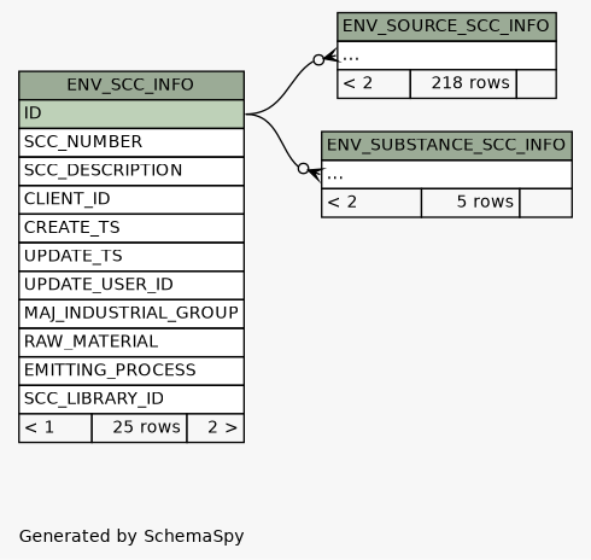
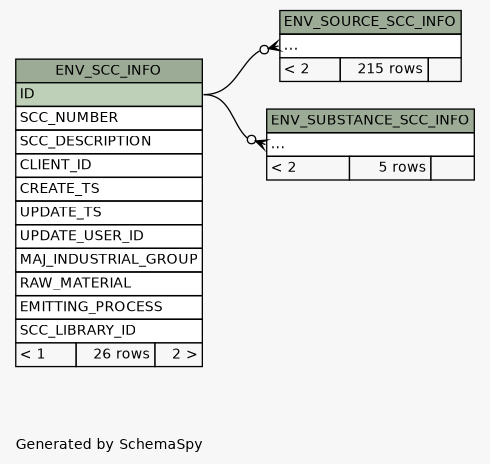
  digraph {
    bgcolor="#f7f7f7"
    fontname=Helvetica
    fontsize=11
    label="\nGenerated by SchemaSpy"
    labeljust=l
    nodesep=0.18
    rankdir=RL
    ranksep=0.46
    node [fontname=Helvetica fontsize=11 shape=plaintext]
    edge [arrowhead=none arrowsize=0.8 arrowtail=crowodot dir=back headport="ID:e" tailport="elipses:w"]
-   n1 [label=<     <TABLE BORDER="0" CELLBORDER="1" CELLSPACING="0" BGCOLOR="#ffffff">       <TR><TD COLSPAN="3" BGCOLOR="#9bab96" ALIGN="CENTER">ENV_SCC_INFO</TD></TR>       <TR><TD PORT="ID" COLSPAN="3" BGCOLOR="#bed1b8" ALIGN="LEFT">ID</TD></TR>       <TR><TD PORT="SCC_NUMBER" COLSPAN="3" ALIGN="LEFT">SCC_NUMBER</TD></TR>       <TR><TD PORT="SCC_DESCRIPTION" COLSPAN="3" ALIGN="LEFT">SCC_DESCRIPTION</TD></TR>       <TR><TD PORT="CLIENT_ID" COLSPAN="3" ALIGN="LEFT">CLIENT_ID</TD></TR>       <TR><TD PORT="CREATE_TS" COLSPAN="3" ALIGN="LEFT">CREATE_TS</TD></TR>       <TR><TD PORT="UPDATE_TS" COLSPAN="3" ALIGN="LEFT">UPDATE_TS</TD></TR>       <TR><TD PORT="UPDATE_USER_ID" COLSPAN="3" ALIGN="LEFT">UPDATE_USER_ID</TD></TR>       <TR><TD PORT="MAJ_INDUSTRIAL_GROUP" COLSPAN="3" ALIGN="LEFT">MAJ_INDUSTRIAL_GROUP</TD></TR>       <TR><TD PORT="RAW_MATERIAL" COLSPAN="3" ALIGN="LEFT">RAW_MATERIAL</TD></TR>       <TR><TD PORT="EMITTING_PROCESS" COLSPAN="3" ALIGN="LEFT">EMITTING_PROCESS</TD></TR>       <TR><TD PORT="SCC_LIBRARY_ID" COLSPAN="3" ALIGN="LEFT">SCC_LIBRARY_ID</TD></TR>       <TR><TD ALIGN="LEFT" BGCOLOR="#f7f7f7">&lt; 1</TD><TD ALIGN="RIGHT" BGCOLOR="#f7f7f7">25 rows</TD><TD ALIGN="RIGHT" BGCOLOR="#f7f7f7">2 &gt;</TD></TR>     </TABLE>>]
-   n2 [label=<     <TABLE BORDER="0" CELLBORDER="1" CELLSPACING="0" BGCOLOR="#ffffff">       <TR><TD COLSPAN="3" BGCOLOR="#9bab96" ALIGN="CENTER">ENV_SOURCE_SCC_INFO</TD></TR>       <TR><TD PORT="elipses" COLSPAN="3" ALIGN="LEFT">...</TD></TR>       <TR><TD ALIGN="LEFT" BGCOLOR="#f7f7f7">&lt; 2</TD><TD ALIGN="RIGHT" BGCOLOR="#f7f7f7">218 rows</TD><TD ALIGN="RIGHT" BGCOLOR="#f7f7f7">  </TD></TR>     </TABLE>>]
+   n1 [label=<     <TABLE BORDER="0" CELLBORDER="1" CELLSPACING="0" BGCOLOR="#ffffff">       <TR><TD COLSPAN="3" BGCOLOR="#9bab96" ALIGN="CENTER">ENV_SCC_INFO</TD></TR>       <TR><TD PORT="ID" COLSPAN="3" BGCOLOR="#bed1b8" ALIGN="LEFT">ID</TD></TR>       <TR><TD PORT="SCC_NUMBER" COLSPAN="3" ALIGN="LEFT">SCC_NUMBER</TD></TR>       <TR><TD PORT="SCC_DESCRIPTION" COLSPAN="3" ALIGN="LEFT">SCC_DESCRIPTION</TD></TR>       <TR><TD PORT="CLIENT_ID" COLSPAN="3" ALIGN="LEFT">CLIENT_ID</TD></TR>       <TR><TD PORT="CREATE_TS" COLSPAN="3" ALIGN="LEFT">CREATE_TS</TD></TR>       <TR><TD PORT="UPDATE_TS" COLSPAN="3" ALIGN="LEFT">UPDATE_TS</TD></TR>       <TR><TD PORT="UPDATE_USER_ID" COLSPAN="3" ALIGN="LEFT">UPDATE_USER_ID</TD></TR>       <TR><TD PORT="MAJ_INDUSTRIAL_GROUP" COLSPAN="3" ALIGN="LEFT">MAJ_INDUSTRIAL_GROUP</TD></TR>       <TR><TD PORT="RAW_MATERIAL" COLSPAN="3" ALIGN="LEFT">RAW_MATERIAL</TD></TR>       <TR><TD PORT="EMITTING_PROCESS" COLSPAN="3" ALIGN="LEFT">EMITTING_PROCESS</TD></TR>       <TR><TD PORT="SCC_LIBRARY_ID" COLSPAN="3" ALIGN="LEFT">SCC_LIBRARY_ID</TD></TR>       <TR><TD ALIGN="LEFT" BGCOLOR="#f7f7f7">&lt; 1</TD><TD ALIGN="RIGHT" BGCOLOR="#f7f7f7">26 rows</TD><TD ALIGN="RIGHT" BGCOLOR="#f7f7f7">2 &gt;</TD></TR>     </TABLE>>]
+   n2 [label=<     <TABLE BORDER="0" CELLBORDER="1" CELLSPACING="0" BGCOLOR="#ffffff">       <TR><TD COLSPAN="3" BGCOLOR="#9bab96" ALIGN="CENTER">ENV_SOURCE_SCC_INFO</TD></TR>       <TR><TD PORT="elipses" COLSPAN="3" ALIGN="LEFT">...</TD></TR>       <TR><TD ALIGN="LEFT" BGCOLOR="#f7f7f7">&lt; 2</TD><TD ALIGN="RIGHT" BGCOLOR="#f7f7f7">215 rows</TD><TD ALIGN="RIGHT" BGCOLOR="#f7f7f7">  </TD></TR>     </TABLE>>]
    n3 [label=<     <TABLE BORDER="0" CELLBORDER="1" CELLSPACING="0" BGCOLOR="#ffffff">       <TR><TD COLSPAN="3" BGCOLOR="#9bab96" ALIGN="CENTER">ENV_SUBSTANCE_SCC_INFO</TD></TR>       <TR><TD PORT="elipses" COLSPAN="3" ALIGN="LEFT">...</TD></TR>       <TR><TD ALIGN="LEFT" BGCOLOR="#f7f7f7">&lt; 2</TD><TD ALIGN="RIGHT" BGCOLOR="#f7f7f7">5 rows</TD><TD ALIGN="RIGHT" BGCOLOR="#f7f7f7">  </TD></TR>     </TABLE>>]
    n2 -> n1
    n3 -> n1
  }
